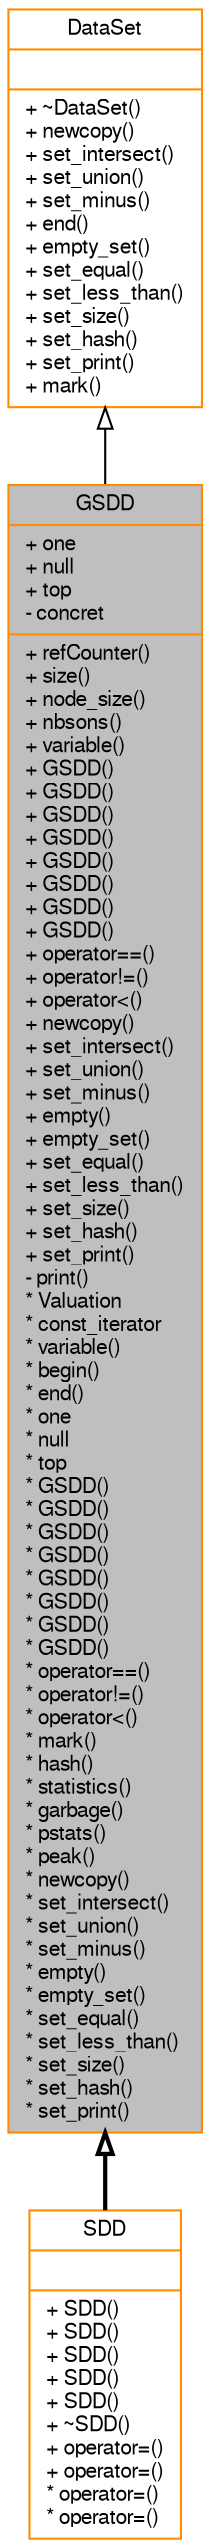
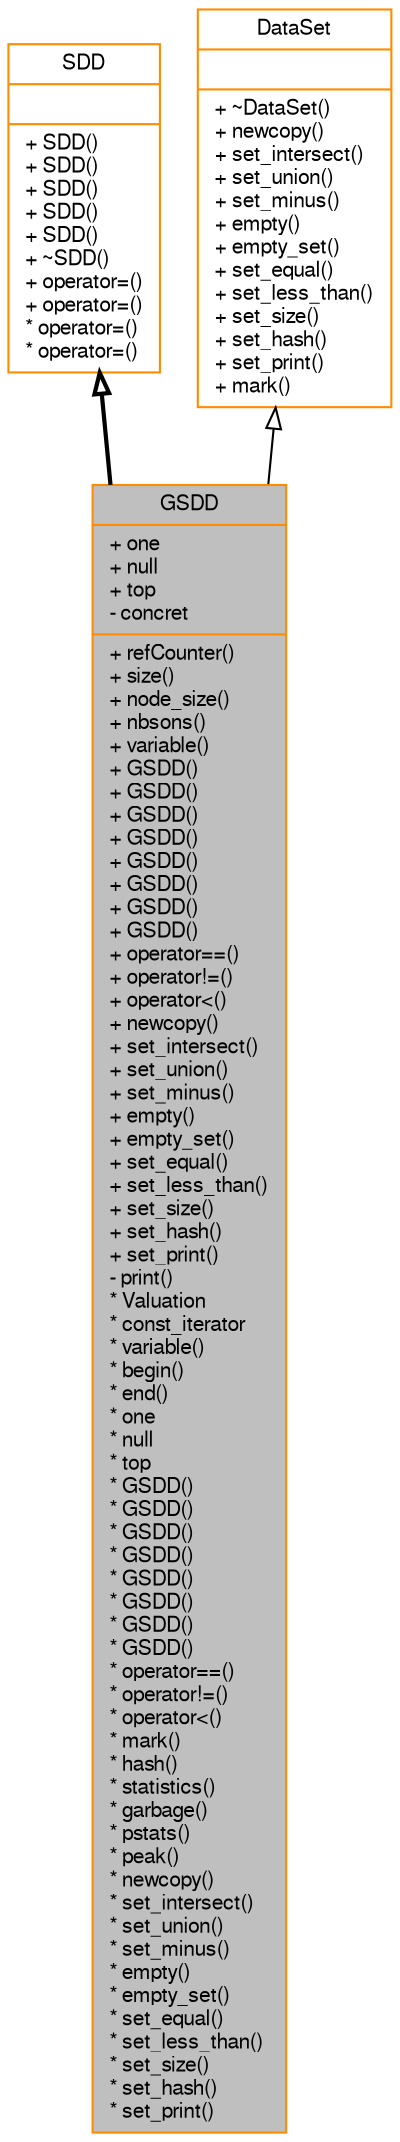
  digraph {
    node [color=darkorange fillcolor=white fontname=FreeSans fontsize=10 shape=record style=filled]
    edge [arrowtail=onormal color=black dir=back fontname=FreeSans fontsize=10 labelfontname=FreeSans labelfontsize=10]
    n1 [fillcolor=grey75 fontcolor=black height=0.2 label="{GSDD\n|+ one\l+ null\l+ top\l- concret\l|+ refCounter()\l+ size()\l+ node_size()\l+ nbsons()\l+ variable()\l+ GSDD()\l+ GSDD()\l+ GSDD()\l+ GSDD()\l+ GSDD()\l+ GSDD()\l+ GSDD()\l+ GSDD()\l+ operator==()\l+ operator!=()\l+ operator\<()\l+ newcopy()\l+ set_intersect()\l+ set_union()\l+ set_minus()\l+ empty()\l+ empty_set()\l+ set_equal()\l+ set_less_than()\l+ set_size()\l+ set_hash()\l+ set_print()\l- print()\l* Valuation\l* const_iterator\l* variable()\l* begin()\l* end()\l* one\l* null\l* top\l* GSDD()\l* GSDD()\l* GSDD()\l* GSDD()\l* GSDD()\l* GSDD()\l* GSDD()\l* GSDD()\l* operator==()\l* operator!=()\l* operator\<()\l* mark()\l* hash()\l* statistics()\l* garbage()\l* pstats()\l* peak()\l* newcopy()\l* set_intersect()\l* set_union()\l* set_minus()\l* empty()\l* empty_set()\l* set_equal()\l* set_less_than()\l* set_size()\l* set_hash()\l* set_print()\l}" width=0.4]
    n2 [height=0.2 label="{SDD\n||+ SDD()\l+ SDD()\l+ SDD()\l+ SDD()\l+ SDD()\l+ ~SDD()\l+ operator=()\l+ operator=()\l* operator=()\l* operator=()\l}" width=0.4]
-   n3 [height=0.2 label="{DataSet\n||+ ~DataSet()\l+ newcopy()\l+ set_intersect()\l+ set_union()\l+ set_minus()\l+ end()\l+ empty_set()\l+ set_equal()\l+ set_less_than()\l+ set_size()\l+ set_hash()\l+ set_print()\l+ mark()\l}" width=0.4]
-   n1 -> n2 [style=bold]
+   n3 [height=0.2 label="{DataSet\n||+ ~DataSet()\l+ newcopy()\l+ set_intersect()\l+ set_union()\l+ set_minus()\l+ empty()\l+ empty_set()\l+ set_equal()\l+ set_less_than()\l+ set_size()\l+ set_hash()\l+ set_print()\l+ mark()\l}" width=0.4]
+   n2 -> n1 [style=bold]
    n3 -> n1 [style=solid]
  }
